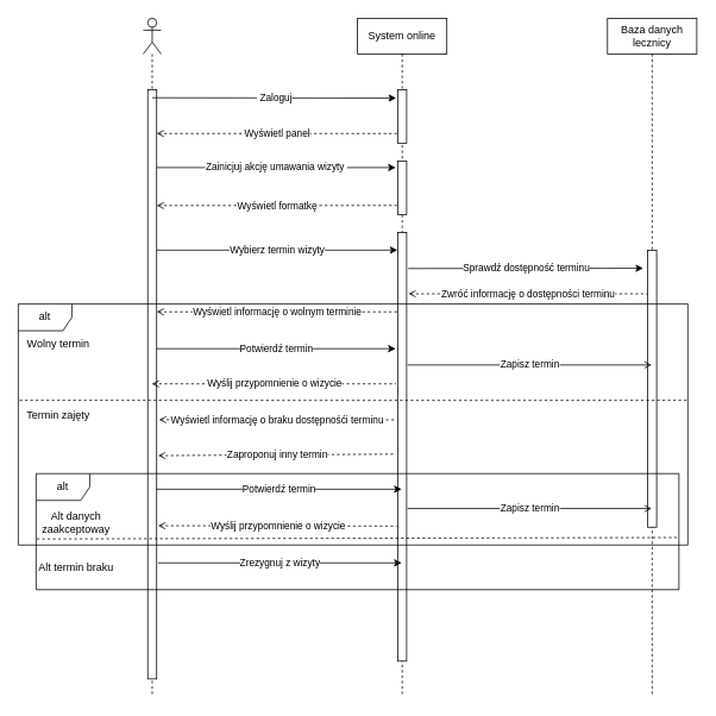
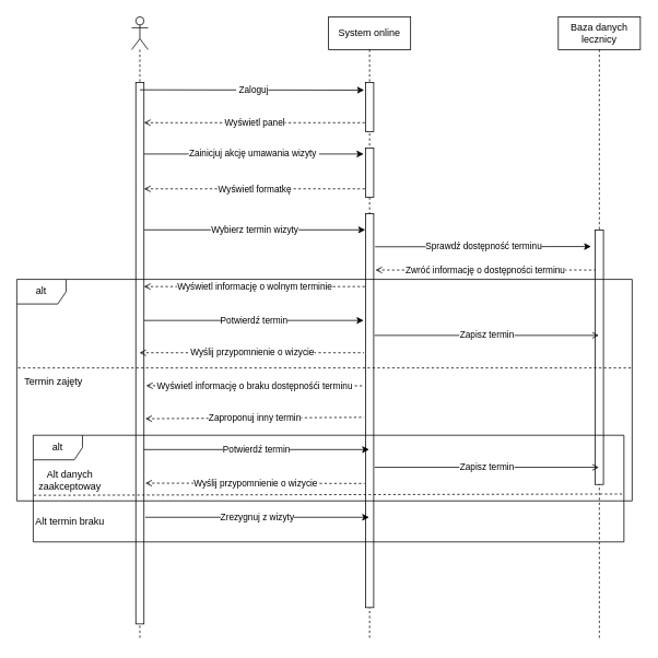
  <mxCell id="0" />
  <mxCell id="1" parent="0" />
  <mxCell id="2" value="" style="shape=umlLifeline;participant=umlActor;perimeter=lifelinePerimeter;whiteSpace=wrap;html=1;container=1;collapsible=0;recursiveResize=0;verticalAlign=top;spacingTop=36;outlineConnect=0;" vertex="1" parent="1"><mxGeometry x="160" y="20" width="20" height="760" as="geometry" /></mxCell>
  <mxCell id="3" value="" style="html=1;points=[];perimeter=orthogonalPerimeter;" vertex="1" parent="2"><mxGeometry x="5" y="80" width="10" height="660" as="geometry" /></mxCell>
  <mxCell id="4" value="System online" style="shape=umlLifeline;perimeter=lifelinePerimeter;whiteSpace=wrap;html=1;container=1;collapsible=0;recursiveResize=0;outlineConnect=0;" vertex="1" parent="1"><mxGeometry x="400" y="20" width="100" height="760" as="geometry" /></mxCell>
  <mxCell id="5" value="" style="html=1;points=[];perimeter=orthogonalPerimeter;" vertex="1" parent="4"><mxGeometry x="45" y="80" width="10" height="60" as="geometry" /></mxCell>
  <mxCell id="6" value="" style="html=1;points=[];perimeter=orthogonalPerimeter;" vertex="1" parent="4"><mxGeometry x="45" y="160" width="10" height="60" as="geometry" /></mxCell>
  <mxCell id="7" style="edgeStyle=none;html=1;startArrow=open;startFill=0;endArrow=open;endFill=0;" edge="1" parent="4" source="8" target="4"><mxGeometry relative="1" as="geometry" /></mxCell>
  <mxCell id="8" value="" style="html=1;points=[];perimeter=orthogonalPerimeter;" vertex="1" parent="4"><mxGeometry x="45" y="240" width="10" height="480" as="geometry" /></mxCell>
  <mxCell id="9" value="Baza danych lecznicy" style="shape=umlLifeline;perimeter=lifelinePerimeter;whiteSpace=wrap;html=1;container=1;collapsible=0;recursiveResize=0;outlineConnect=0;" vertex="1" parent="1"><mxGeometry x="680" y="20" width="100" height="760" as="geometry" /></mxCell>
  <mxCell id="10" style="edgeStyle=none;html=1;startArrow=open;startFill=0;endArrow=open;endFill=0;" edge="1" parent="9" source="11" target="9"><mxGeometry relative="1" as="geometry" /></mxCell>
  <mxCell id="11" value="" style="html=1;points=[];perimeter=orthogonalPerimeter;" vertex="1" parent="9"><mxGeometry x="45" y="260" width="10" height="310" as="geometry" /></mxCell>
  <mxCell id="12" value="&amp;nbsp;Zaloguj" style="endArrow=classic;html=1;entryX=-0.169;entryY=0.156;entryDx=0;entryDy=0;entryPerimeter=0;" edge="1" parent="1" target="5"><mxGeometry width="50" height="50" relative="1" as="geometry"><mxPoint x="170" y="109" as="sourcePoint" /><mxPoint x="220" y="100" as="targetPoint" /></mxGeometry></mxCell>
  <mxCell id="13" value="Wyświetl panel" style="endArrow=none;dashed=1;html=1;startArrow=open;startFill=0;entryX=-0.059;entryY=0.818;entryDx=0;entryDy=0;entryPerimeter=0;" edge="1" parent="1" source="3" target="5"><mxGeometry width="50" height="50" relative="1" as="geometry"><mxPoint x="330" y="210" as="sourcePoint" /><mxPoint x="380" y="160" as="targetPoint" /></mxGeometry></mxCell>
  <mxCell id="14" value="Zainicjuj akcję umawania wizyty&amp;nbsp;" style="endArrow=classic;html=1;entryX=-0.224;entryY=0.12;entryDx=0;entryDy=0;entryPerimeter=0;" edge="1" parent="1" source="3" target="6"><mxGeometry width="50" height="50" relative="1" as="geometry"><mxPoint x="170" y="200" as="sourcePoint" /><mxPoint x="438.31" y="200" as="targetPoint" /></mxGeometry></mxCell>
  <mxCell id="15" value="Wyświetl formatkę" style="endArrow=none;dashed=1;html=1;startArrow=open;startFill=0;entryX=0.052;entryY=0.828;entryDx=0;entryDy=0;entryPerimeter=0;" edge="1" parent="1" source="3" target="6"><mxGeometry width="50" height="50" relative="1" as="geometry"><mxPoint x="184.07" y="158.6" as="sourcePoint" /><mxPoint x="454.41" y="159.08" as="targetPoint" /></mxGeometry></mxCell>
  <mxCell id="16" value="Wybierz termin wizyty" style="endArrow=classic;html=1;entryX=-0.027;entryY=0.041;entryDx=0;entryDy=0;entryPerimeter=0;" edge="1" parent="1" source="3" target="8"><mxGeometry width="50" height="50" relative="1" as="geometry"><mxPoint x="210" y="340" as="sourcePoint" /><mxPoint x="390" y="270" as="targetPoint" /></mxGeometry></mxCell>
  <mxCell id="17" value="Sprawdź dostępność terminu" style="endArrow=classic;html=1;exitX=1.173;exitY=0.084;exitDx=0;exitDy=0;exitPerimeter=0;" edge="1" parent="1" source="8"><mxGeometry width="50" height="50" relative="1" as="geometry"><mxPoint x="450" y="294" as="sourcePoint" /><mxPoint x="720" y="300" as="targetPoint" /></mxGeometry></mxCell>
  <mxCell id="18" value="Zwróć informację o dostępności terminu" style="endArrow=none;dashed=1;html=1;startArrow=open;startFill=0;exitX=1.21;exitY=0.143;exitDx=0;exitDy=0;exitPerimeter=0;" edge="1" parent="1" source="8" target="11"><mxGeometry width="50" height="50" relative="1" as="geometry"><mxPoint x="450" y="360" as="sourcePoint" /><mxPoint x="720.52" y="360" as="targetPoint" /></mxGeometry></mxCell>
  <mxCell id="19" value="Wyświetl informację o wolnym terminie" style="endArrow=none;dashed=1;html=1;startArrow=open;startFill=0;entryX=-0.059;entryY=0.185;entryDx=0;entryDy=0;entryPerimeter=0;" edge="1" parent="1" source="3" target="8"><mxGeometry width="50" height="50" relative="1" as="geometry"><mxPoint x="180" y="370" as="sourcePoint" /><mxPoint x="380" y="380" as="targetPoint" /></mxGeometry></mxCell>
  <mxCell id="20" value="Potwierdź termin" style="endArrow=classic;html=1;entryX=-0.224;entryY=0.271;entryDx=0;entryDy=0;entryPerimeter=0;" edge="1" parent="1" source="3" target="8"><mxGeometry width="50" height="50" relative="1" as="geometry"><mxPoint x="190" y="460" as="sourcePoint" /><mxPoint x="440" y="400" as="targetPoint" /></mxGeometry></mxCell>
  <mxCell id="21" value="Zapisz termin" style="endArrow=open;html=1;exitX=1.1;exitY=0.309;exitDx=0;exitDy=0;exitPerimeter=0;endFill=0;" edge="1" parent="1" source="8" target="9"><mxGeometry width="50" height="50" relative="1" as="geometry"><mxPoint x="460" y="410" as="sourcePoint" /><mxPoint x="720" y="408" as="targetPoint" /></mxGeometry></mxCell>
  <mxCell id="22" value="Wyślij przypomnienie o wizycie" style="endArrow=none;dashed=1;html=1;startArrow=open;startFill=0;entryX=-0.181;entryY=0.353;entryDx=0;entryDy=0;entryPerimeter=0;" edge="1" parent="1" source="2" target="8"><mxGeometry width="50" height="50" relative="1" as="geometry"><mxPoint x="180" y="395" as="sourcePoint" /><mxPoint x="370" y="420" as="targetPoint" /></mxGeometry></mxCell>
  <mxCell id="23" value="Wyświetl informację o braku dostępnośći terminu" style="endArrow=none;dashed=1;html=1;startArrow=open;startFill=0;entryX=-0.26;entryY=0.437;entryDx=0;entryDy=0;entryPerimeter=0;exitX=1.26;exitY=0.56;exitDx=0;exitDy=0;exitPerimeter=0;" edge="1" parent="1" source="3" target="8"><mxGeometry width="50" height="50" relative="1" as="geometry"><mxPoint x="180" y="430" as="sourcePoint" /><mxPoint x="438.27" y="430" as="targetPoint" /></mxGeometry></mxCell>
  <mxCell id="24" value="Zaproponuj inny termin" style="endArrow=none;dashed=1;html=1;startArrow=open;startFill=0;entryX=-0.167;entryY=0.517;entryDx=0;entryDy=0;entryPerimeter=0;exitX=1.167;exitY=0.621;exitDx=0;exitDy=0;exitPerimeter=0;" edge="1" parent="1" source="3" target="8"><mxGeometry width="50" height="50" relative="1" as="geometry"><mxPoint x="180" y="571" as="sourcePoint" /><mxPoint x="456.91" y="441.3" as="targetPoint" /></mxGeometry></mxCell>
  <mxCell id="25" value="Potwierdź termin" style="endArrow=classic;html=1;exitX=0.967;exitY=0.678;exitDx=0;exitDy=0;exitPerimeter=0;" edge="1" parent="1" source="3" target="4"><mxGeometry width="50" height="50" relative="1" as="geometry"><mxPoint x="185" y="362.1" as="sourcePoint" /><mxPoint x="453.27" y="362.1" as="targetPoint" /></mxGeometry></mxCell>
  <mxCell id="26" value="Zrezygnuj z wizyty" style="endArrow=classic;html=1;exitX=1.156;exitY=0.803;exitDx=0;exitDy=0;exitPerimeter=0;" edge="1" parent="1" source="3" target="4"><mxGeometry width="50" height="50" relative="1" as="geometry"><mxPoint x="200" y="630" as="sourcePoint" /><mxPoint x="440" y="527" as="targetPoint" /></mxGeometry></mxCell>
  <mxCell id="27" value="Wyślij przypomnienie o wizycie" style="endArrow=none;dashed=1;html=1;startArrow=open;startFill=0;entryX=-0.1;entryY=0.685;entryDx=0;entryDy=0;entryPerimeter=0;exitX=1.167;exitY=0.74;exitDx=0;exitDy=0;exitPerimeter=0;" edge="1" parent="1" source="3" target="8"><mxGeometry width="50" height="50" relative="1" as="geometry"><mxPoint x="179.667" y="439.44" as="sourcePoint" /><mxPoint x="453.19" y="439.44" as="targetPoint" /></mxGeometry></mxCell>
  <mxCell id="28" value="Zapisz termin" style="endArrow=open;html=1;exitX=1.1;exitY=0.644;exitDx=0;exitDy=0;exitPerimeter=0;endFill=0;" edge="1" parent="1" source="8" target="9"><mxGeometry width="50" height="50" relative="1" as="geometry"><mxPoint x="466" y="418.32" as="sourcePoint" /><mxPoint x="739.5" y="418.32" as="targetPoint" /></mxGeometry></mxCell>
  <mxCell id="29" value="alt" style="shape=umlFrame;whiteSpace=wrap;html=1;" vertex="1" parent="1"><mxGeometry x="20" y="340" width="750" height="270" as="geometry" /></mxCell>
  <mxCell id="30" value="" style="endArrow=none;html=1;exitX=0.002;exitY=0.4;exitDx=0;exitDy=0;exitPerimeter=0;dashed=1;" edge="1" parent="1" source="29"><mxGeometry width="50" height="50" relative="1" as="geometry"><mxPoint x="380" y="490" as="sourcePoint" /><mxPoint x="770" y="448" as="targetPoint" /></mxGeometry></mxCell>
- <mxCell id="31" value="Wolny termin" style="text;html=1;strokeColor=none;fillColor=none;align=center;verticalAlign=middle;whiteSpace=wrap;rounded=0;" vertex="1" parent="1"><mxGeometry x="20" y="370" width="90" height="30" as="geometry" /></mxCell>
  <mxCell id="32" value="Termin zajęty" style="text;html=1;strokeColor=none;fillColor=none;align=center;verticalAlign=middle;whiteSpace=wrap;rounded=0;" vertex="1" parent="1"><mxGeometry x="20" y="450" width="90" height="30" as="geometry" /></mxCell>
  <mxCell id="33" value="alt" style="shape=umlFrame;whiteSpace=wrap;html=1;" vertex="1" parent="1"><mxGeometry x="40" y="530" width="720" height="130" as="geometry" /></mxCell>
  <mxCell id="34" value="Alt danych zaakceptoway" style="text;html=1;strokeColor=none;fillColor=none;align=center;verticalAlign=middle;whiteSpace=wrap;rounded=0;" vertex="1" parent="1"><mxGeometry x="40" y="570" width="90" height="30" as="geometry" /></mxCell>
  <mxCell id="35" value="Alt termin braku" style="text;html=1;strokeColor=none;fillColor=none;align=center;verticalAlign=middle;whiteSpace=wrap;rounded=0;" vertex="1" parent="1"><mxGeometry x="40" y="620" width="90" height="30" as="geometry" /></mxCell>
  <mxCell id="36" value="" style="endArrow=none;dashed=1;html=1;exitX=0.001;exitY=0.563;exitDx=0;exitDy=0;exitPerimeter=0;entryX=0.999;entryY=0.551;entryDx=0;entryDy=0;entryPerimeter=0;" edge="1" parent="1" source="33" target="33"><mxGeometry width="50" height="50" relative="1" as="geometry"><mxPoint x="330" y="620" as="sourcePoint" /><mxPoint x="380" y="570" as="targetPoint" /></mxGeometry></mxCell>
